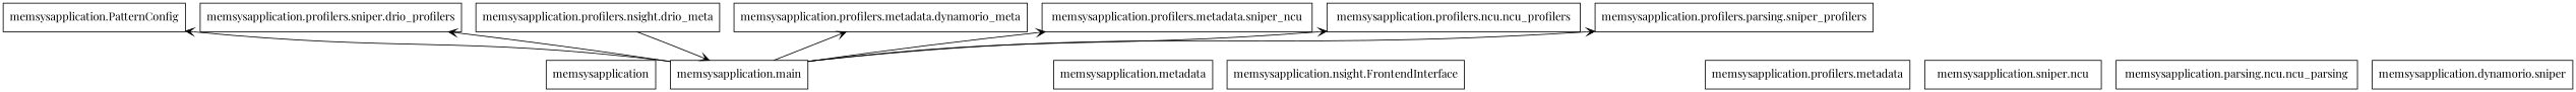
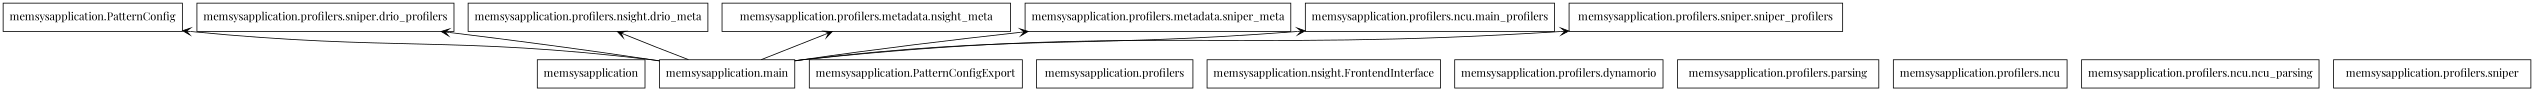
  digraph {
    fontname="Playfair Display"
    rankdir=BT
    node [color=black fontname="Playfair Display" shape=box style=solid]
    edge [arrowhead=open arrowtail=none fontname="Playfair Display"]
    n1 [label=memsysapplication]
    n2 [label="memsysapplication.PatternConfig"]
+   n3 [label="memsysapplication.PatternConfigExport"]
    n4 [label="memsysapplication.main"]
    n5 [label="memsysapplication.profilers.sniper.drio_profilers"]
    n6 [label="memsysapplication.profilers.nsight.drio_meta"]
-   n7 [label="memsysapplication.profilers.metadata.dynamorio_meta"]
-   n8 [label="memsysapplication.profilers.metadata.sniper_ncu"]
-   n9 [label="memsysapplication.profilers.ncu.ncu_profilers"]
-   n10 [label="memsysapplication.profilers.parsing.sniper_profilers"]
-   n11 [label="memsysapplication.metadata"]
+   n7 [label="memsysapplication.profilers.metadata.nsight_meta"]
+   n8 [label="memsysapplication.profilers.metadata.sniper_meta"]
+   n9 [label="memsysapplication.profilers.ncu.main_profilers"]
+   n10 [label="memsysapplication.profilers.sniper.sniper_profilers"]
+   n11 [label="memsysapplication.profilers"]
    n12 [label="memsysapplication.nsight.FrontendInterface"]
-   n14 [label="memsysapplication.profilers.metadata"]
-   n15 [label="memsysapplication.sniper.ncu"]
-   n16 [label="memsysapplication.parsing.ncu.ncu_parsing"]
-   n17 [label="memsysapplication.dynamorio.sniper"]
+   n13 [label="memsysapplication.profilers.dynamorio"]
+   n14 [label="memsysapplication.profilers.parsing"]
+   n15 [label="memsysapplication.profilers.ncu"]
+   n16 [label="memsysapplication.profilers.ncu.ncu_parsing"]
+   n17 [label="memsysapplication.profilers.sniper"]
    n4 -> n2
    n4 -> n5
-   n6 -> n4
+   n4 -> n6
    n4 -> n7
    n4 -> n8
    n4 -> n9
    n4 -> n10
  }
